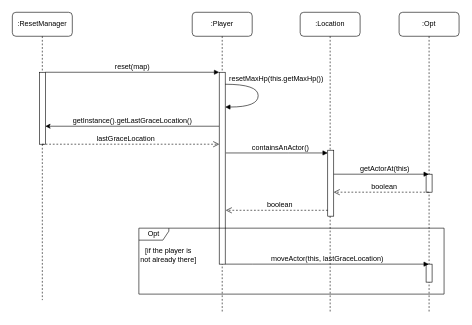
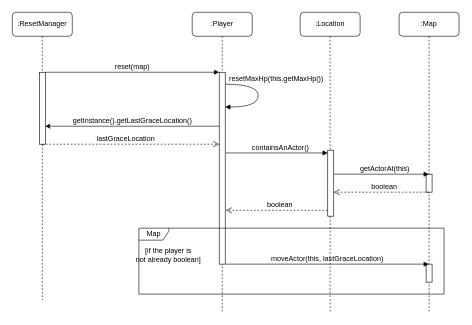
  <mxCell id="0" />
  <mxCell id="1" parent="0" />
  <mxCell id="2" value=":Player" style="shape=umlLifeline;perimeter=lifelinePerimeter;whiteSpace=wrap;html=1;container=0;collapsible=0;recursiveResize=0;outlineConnect=0;rounded=1;shadow=0;comic=0;labelBackgroundColor=none;strokeWidth=1;fontFamily=Helvetica;fontSize=12;align=center;size=40;movable=1;resizable=1;rotatable=1;deletable=1;editable=1;locked=0;connectable=1;" parent="1" vertex="1"><mxGeometry x="320" y="20" width="100" height="500" as="geometry" /></mxCell>
  <mxCell id="3" value=":Location" style="shape=umlLifeline;perimeter=lifelinePerimeter;whiteSpace=wrap;html=1;container=1;collapsible=0;recursiveResize=0;outlineConnect=0;rounded=1;shadow=0;comic=0;labelBackgroundColor=none;strokeWidth=1;fontFamily=Helvetica;fontSize=12;align=center;" parent="1" vertex="1"><mxGeometry x="500" y="20" width="100" height="500" as="geometry" /></mxCell>
  <mxCell id="4" value=":ResetManager" style="shape=umlLifeline;perimeter=lifelinePerimeter;whiteSpace=wrap;html=1;container=1;collapsible=0;recursiveResize=0;outlineConnect=0;rounded=1;shadow=0;comic=0;labelBackgroundColor=none;strokeWidth=1;fontFamily=Helvetica;fontSize=12;align=center;" parent="1" vertex="1"><mxGeometry x="20" y="20" width="100" height="480" as="geometry" /></mxCell>
  <mxCell id="5" value="" style="html=1;points=[];perimeter=orthogonalPerimeter;rounded=0;shadow=0;comic=0;labelBackgroundColor=none;strokeWidth=1;fontFamily=Helvetica;fontSize=12;align=center;" parent="4" vertex="1"><mxGeometry x="45" y="100" width="10" height="120" as="geometry" /></mxCell>
  <mxCell id="6" value="reset(map)" style="html=1;verticalAlign=bottom;endArrow=block;entryX=0;entryY=0;labelBackgroundColor=none;fontFamily=Helvetica;fontSize=12;edgeStyle=elbowEdgeStyle;elbow=vertical;" parent="1" source="5" target="15" edge="1"><mxGeometry relative="1" as="geometry"><mxPoint x="140" y="130" as="sourcePoint" /><mxPoint as="offset" /></mxGeometry></mxCell>
- <mxCell id="7" value=":Opt" style="shape=umlLifeline;perimeter=lifelinePerimeter;whiteSpace=wrap;html=1;container=1;collapsible=0;recursiveResize=0;outlineConnect=0;rounded=1;shadow=0;comic=0;labelBackgroundColor=none;strokeWidth=1;fontFamily=Helvetica;fontSize=12;align=center;" parent="1" vertex="1"><mxGeometry x="665" y="20" width="100" height="500" as="geometry" /></mxCell>
+ <mxCell id="7" value=":Map" style="shape=umlLifeline;perimeter=lifelinePerimeter;whiteSpace=wrap;html=1;container=1;collapsible=0;recursiveResize=0;outlineConnect=0;rounded=1;shadow=0;comic=0;labelBackgroundColor=none;strokeWidth=1;fontFamily=Helvetica;fontSize=12;align=center;" parent="1" vertex="1"><mxGeometry x="665" y="20" width="100" height="500" as="geometry" /></mxCell>
  <mxCell id="8" value="" style="html=1;points=[];perimeter=orthogonalPerimeter;rounded=0;shadow=0;comic=0;labelBackgroundColor=none;strokeWidth=1;fontFamily=Helvetica;fontSize=12;align=center;" parent="7" vertex="1"><mxGeometry x="45" y="270" width="10" height="30" as="geometry" /></mxCell>
  <mxCell id="9" value="getInstance().getLastGraceLocation()" style="html=1;verticalAlign=bottom;endArrow=none;labelBackgroundColor=none;fontFamily=Helvetica;fontSize=12;edgeStyle=elbowEdgeStyle;elbow=vertical;startArrow=classic;startFill=1;endFill=0;" edge="1" parent="1" source="5" target="15"><mxGeometry relative="1" as="geometry"><mxPoint x="80" y="130" as="sourcePoint" /><mxPoint as="offset" /><mxPoint x="375" y="130" as="targetPoint" /><Array as="points"><mxPoint x="270" y="210" /></Array></mxGeometry></mxCell>
  <mxCell id="10" value="containsAnActor()" style="html=1;verticalAlign=bottom;endArrow=block;labelBackgroundColor=none;fontFamily=Helvetica;fontSize=12;rounded=0;edgeStyle=elbowEdgeStyle;elbow=vertical;" edge="1" parent="1"><mxGeometry x="0.067" relative="1" as="geometry"><mxPoint x="376" y="254.58" as="sourcePoint" /><mxPoint x="546" y="254.58" as="targetPoint" /><mxPoint as="offset" /><Array as="points"><mxPoint x="481" y="254.58" /></Array></mxGeometry></mxCell>
  <mxCell id="11" value="" style="html=1;points=[];perimeter=orthogonalPerimeter;rounded=0;shadow=0;comic=0;labelBackgroundColor=none;strokeWidth=1;fontFamily=Helvetica;fontSize=12;align=center;" parent="1" vertex="1"><mxGeometry x="546" y="250" width="10" height="110" as="geometry" /></mxCell>
  <mxCell id="12" value="getActorAt(this)" style="html=1;verticalAlign=bottom;endArrow=block;labelBackgroundColor=none;fontFamily=Helvetica;fontSize=12;rounded=0;edgeStyle=elbowEdgeStyle;elbow=vertical;" edge="1" parent="1" source="11" target="7"><mxGeometry x="0.067" relative="1" as="geometry"><mxPoint x="570" y="280" as="sourcePoint" /><mxPoint x="710" y="280" as="targetPoint" /><mxPoint as="offset" /><Array as="points"><mxPoint x="640" y="290" /></Array></mxGeometry></mxCell>
  <mxCell id="13" value="boolean" style="html=1;verticalAlign=bottom;endArrow=open;dashed=1;endSize=8;labelBackgroundColor=none;fontFamily=Helvetica;fontSize=12;edgeStyle=elbowEdgeStyle;elbow=vertical;" edge="1" parent="1" source="7"><mxGeometry x="-0.061" relative="1" as="geometry"><mxPoint x="556" y="319.79" as="targetPoint" /><Array as="points"><mxPoint x="720" y="320" /></Array><mxPoint x="710" y="320" as="sourcePoint" /><mxPoint as="offset" /></mxGeometry></mxCell>
  <mxCell id="14" value="boolean" style="html=1;verticalAlign=bottom;endArrow=open;dashed=1;endSize=8;labelBackgroundColor=none;fontFamily=Helvetica;fontSize=12;edgeStyle=elbowEdgeStyle;elbow=vertical;" edge="1" parent="1" source="11"><mxGeometry x="-0.061" relative="1" as="geometry"><mxPoint x="376" y="350" as="targetPoint" /><Array as="points"><mxPoint x="540" y="350.21" /></Array><mxPoint x="535" y="350.21" as="sourcePoint" /><mxPoint as="offset" /></mxGeometry></mxCell>
  <mxCell id="15" value="" style="html=1;points=[];perimeter=orthogonalPerimeter;rounded=0;shadow=0;comic=0;labelBackgroundColor=none;strokeWidth=1;fontFamily=Helvetica;fontSize=12;align=center;" parent="1" vertex="1"><mxGeometry x="365" y="120" width="10" height="320" as="geometry" /></mxCell>
  <mxCell id="16" value="resetMaxHp(this.getMaxHp())" style="html=1;verticalAlign=bottom;endArrow=block;labelBackgroundColor=none;fontFamily=Helvetica;fontSize=12;elbow=vertical;edgeStyle=orthogonalEdgeStyle;curved=1;exitX=1.038;exitY=0.345;exitPerimeter=0;" edge="1" parent="1" target="15"><mxGeometry x="-0.257" y="30" relative="1" as="geometry"><mxPoint x="375" y="140" as="sourcePoint" /><mxPoint x="380" y="178" as="targetPoint" /><Array as="points"><mxPoint x="430" y="140" /><mxPoint x="430" y="178" /></Array><mxPoint as="offset" /></mxGeometry></mxCell>
- <mxCell id="17" value="Opt" style="shape=umlFrame;whiteSpace=wrap;html=1;pointerEvents=0;width=50;height=20;fontFamily=Helvetica;movable=1;resizable=1;rotatable=1;deletable=1;editable=1;locked=0;connectable=1;" parent="1" vertex="1"><mxGeometry x="231" y="380" width="509" height="110" as="geometry" /></mxCell>
- <mxCell id="18" value="&lt;div&gt;[if the player is &lt;br&gt;&lt;/div&gt;&lt;div&gt;not already there]&lt;/div&gt;" style="text;html=1;align=center;verticalAlign=middle;resizable=0;points=[];autosize=1;strokeColor=none;fillColor=none;fontFamily=Helvetica;" parent="1" vertex="1"><mxGeometry x="220" y="405" width="120" height="40" as="geometry" /></mxCell>
+ <mxCell id="17" value="Map" style="shape=umlFrame;whiteSpace=wrap;html=1;pointerEvents=0;width=50;height=20;fontFamily=Helvetica;movable=1;resizable=1;rotatable=1;deletable=1;editable=1;locked=0;connectable=1;" parent="1" vertex="1"><mxGeometry x="231" y="380" width="509" height="110" as="geometry" /></mxCell>
+ <mxCell id="18" value="&lt;div&gt;[if the player is &lt;br&gt;&lt;/div&gt;&lt;div&gt;not already boolean]&lt;/div&gt;" style="text;html=1;align=center;verticalAlign=middle;resizable=0;points=[];autosize=1;strokeColor=none;fillColor=none;fontFamily=Helvetica;" parent="1" vertex="1"><mxGeometry x="220" y="405" width="120" height="40" as="geometry" /></mxCell>
  <mxCell id="19" value="lastGraceLocation" style="html=1;verticalAlign=bottom;endArrow=open;dashed=1;endSize=8;labelBackgroundColor=none;fontFamily=Helvetica;fontSize=12;edgeStyle=elbowEdgeStyle;elbow=vertical;" edge="1" parent="1" source="4" target="15"><mxGeometry x="-0.061" relative="1" as="geometry"><mxPoint x="150" y="260" as="targetPoint" /><Array as="points"><mxPoint x="260" y="240" /><mxPoint x="314" y="260.21" /></Array><mxPoint x="320" y="260" as="sourcePoint" /><mxPoint as="offset" /></mxGeometry></mxCell>
  <mxCell id="20" value="" style="html=1;points=[];perimeter=orthogonalPerimeter;rounded=0;shadow=0;comic=0;labelBackgroundColor=none;strokeWidth=1;fontFamily=Helvetica;fontSize=12;align=center;" vertex="1" parent="1"><mxGeometry x="710" y="440" width="10" height="30" as="geometry" /></mxCell>
  <mxCell id="21" value="moveActor(this, lastGraceLocation)" style="html=1;verticalAlign=bottom;endArrow=block;labelBackgroundColor=none;fontFamily=Helvetica;fontSize=12;rounded=0;edgeStyle=elbowEdgeStyle;elbow=vertical;" parent="1" target="7" edge="1" source="15"><mxGeometry relative="1" as="geometry"><mxPoint x="370" y="430" as="sourcePoint" /><mxPoint x="657.5" y="590.2" as="targetPoint" /><mxPoint as="offset" /><Array as="points"><mxPoint x="420" y="440" /><mxPoint x="370" y="410" /></Array></mxGeometry></mxCell>
